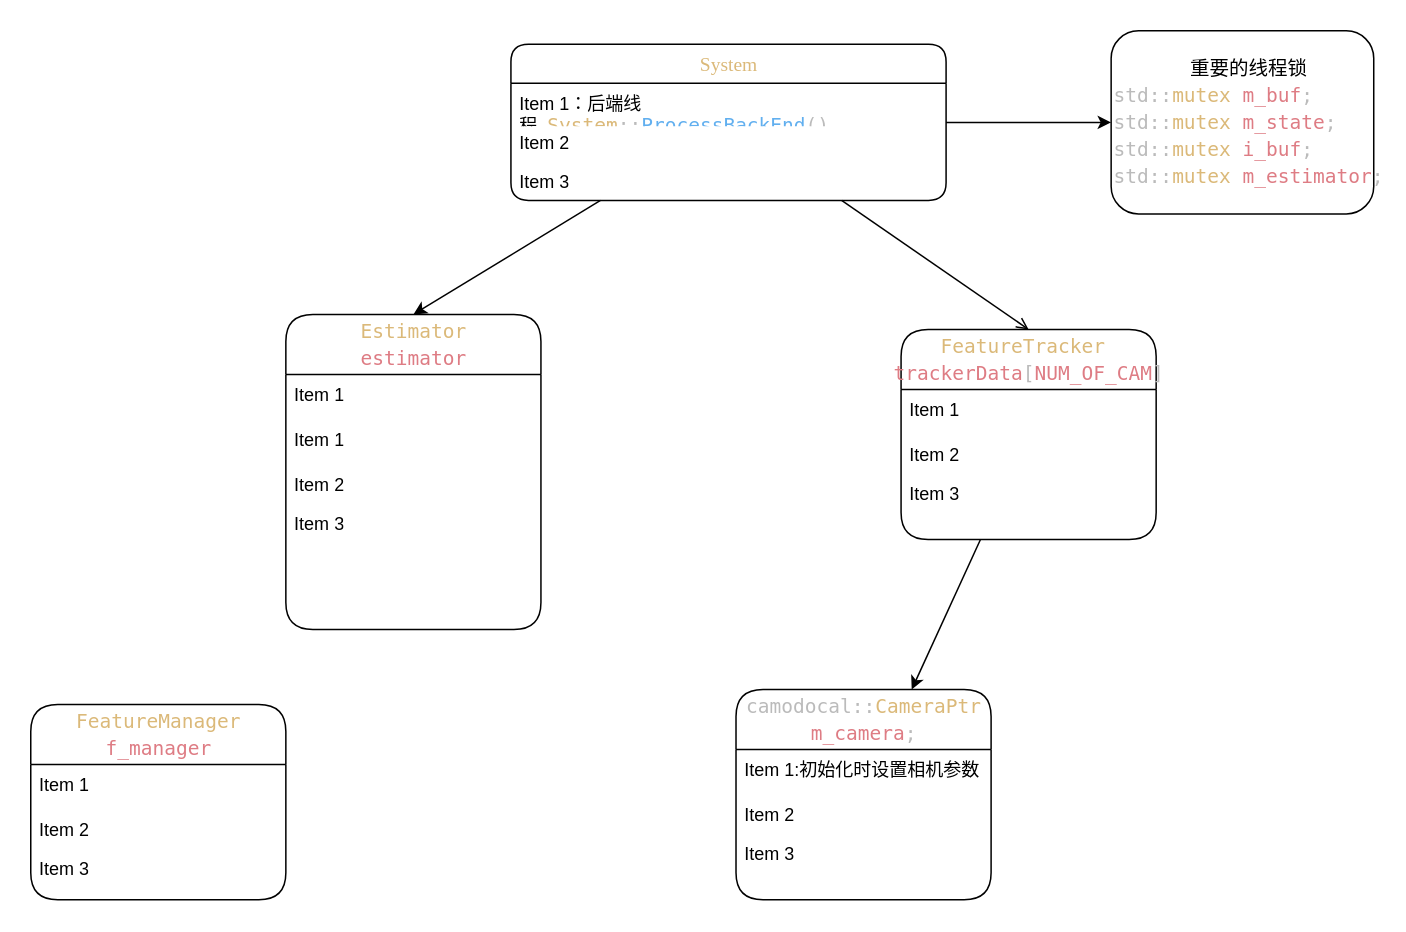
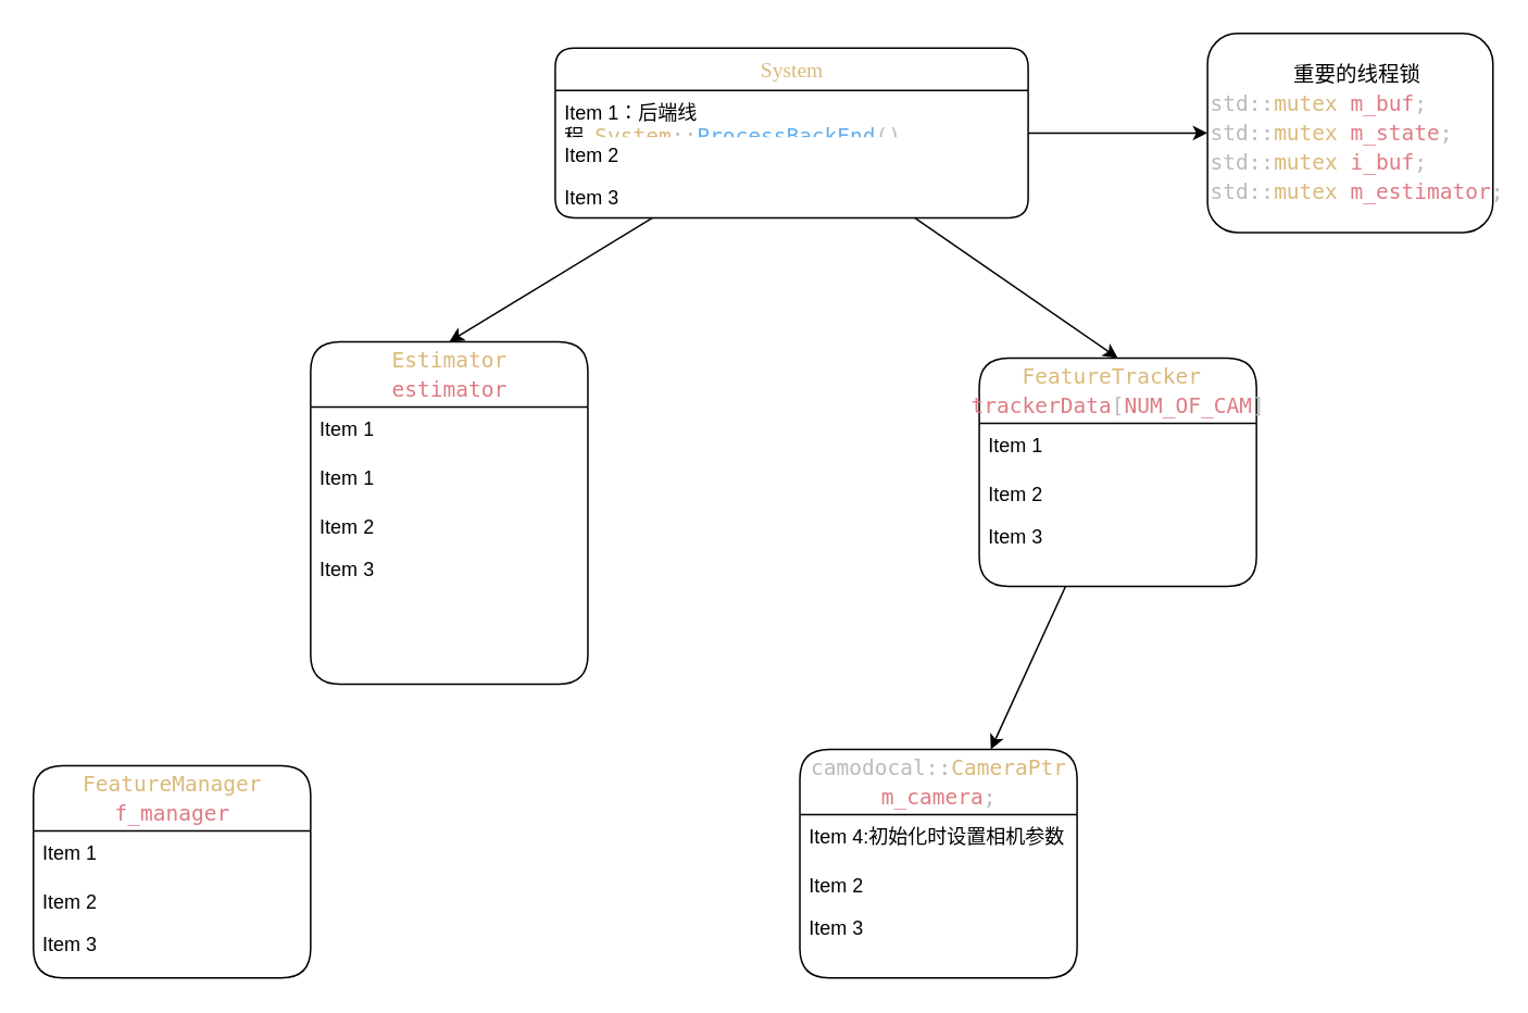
  <mxCell id="0" />
  <mxCell id="1" parent="0" />
- <mxCell id="2" value="" style="edgeStyle=none;rounded=1;html=1;entryX=0.5;entryY=0;entryDx=0;entryDy=0;endArrow=open;" parent="1" source="5" target="15" edge="1"><mxGeometry relative="1" as="geometry"><mxPoint x="460" y="223" as="targetPoint" /></mxGeometry></mxCell>
+ <mxCell id="2" value="" style="edgeStyle=none;rounded=1;html=1;entryX=0.5;entryY=0;entryDx=0;entryDy=0;" parent="1" source="5" target="15" edge="1"><mxGeometry relative="1" as="geometry"><mxPoint x="460" y="223" as="targetPoint" /></mxGeometry></mxCell>
  <mxCell id="3" value="" style="edgeStyle=none;rounded=1;html=1;entryX=0.5;entryY=0;entryDx=0;entryDy=0;" parent="1" source="5" target="9" edge="1"><mxGeometry relative="1" as="geometry" /></mxCell>
  <mxCell id="4" value="" style="edgeStyle=none;html=1;" edge="1" parent="1" source="5" target="27"><mxGeometry relative="1" as="geometry" /></mxCell>
  <mxCell id="5" value="&lt;span style=&quot;color: rgb(219, 185, 121); font-family: Verdana; font-size: 13px; white-space-collapse: preserve;&quot;&gt;System&lt;/span&gt;" style="swimlane;fontStyle=0;childLayout=stackLayout;horizontal=1;startSize=26;fillColor=none;horizontalStack=0;resizeParent=1;resizeParentMax=0;resizeLast=0;collapsible=1;marginBottom=0;html=1;rounded=1;" parent="1" vertex="1"><mxGeometry x="340" y="29" width="290" height="104" as="geometry" /></mxCell>
  <mxCell id="6" value="Item 1：后端线程&amp;nbsp;&amp;nbsp;&lt;span style=&quot;font-family: &amp;quot;Droid Sans Mono&amp;quot;, &amp;quot;YaHei Consolas Hybrid&amp;quot;, monospace, &amp;quot;Droid Sans Mono&amp;quot;, &amp;quot;monospace&amp;quot;, monospace; font-size: 13px; white-space: pre; color: rgb(219, 185, 121);&quot;&gt;System&lt;/span&gt;&lt;span style=&quot;color: rgb(187, 187, 187); font-family: &amp;quot;Droid Sans Mono&amp;quot;, &amp;quot;YaHei Consolas Hybrid&amp;quot;, monospace, &amp;quot;Droid Sans Mono&amp;quot;, &amp;quot;monospace&amp;quot;, monospace; font-size: 13px; white-space: pre;&quot;&gt;::&lt;/span&gt;&lt;span style=&quot;font-family: &amp;quot;Droid Sans Mono&amp;quot;, &amp;quot;YaHei Consolas Hybrid&amp;quot;, monospace, &amp;quot;Droid Sans Mono&amp;quot;, &amp;quot;monospace&amp;quot;, monospace; font-size: 13px; white-space: pre; color: rgb(97, 175, 239);&quot;&gt;ProcessBackEnd&lt;/span&gt;&lt;span style=&quot;color: rgb(187, 187, 187); font-family: &amp;quot;Droid Sans Mono&amp;quot;, &amp;quot;YaHei Consolas Hybrid&amp;quot;, monospace, &amp;quot;Droid Sans Mono&amp;quot;, &amp;quot;monospace&amp;quot;, monospace; font-size: 13px; white-space: pre;&quot;&gt;()&lt;/span&gt;" style="text;strokeColor=none;fillColor=none;align=left;verticalAlign=top;spacingLeft=4;spacingRight=4;overflow=hidden;rotatable=0;points=[[0,0.5],[1,0.5]];portConstraint=eastwest;whiteSpace=wrap;html=1;" parent="5" vertex="1"><mxGeometry y="26" width="290" height="26" as="geometry" /></mxCell>
  <mxCell id="7" value="Item 2" style="text;strokeColor=none;fillColor=none;align=left;verticalAlign=top;spacingLeft=4;spacingRight=4;overflow=hidden;rotatable=0;points=[[0,0.5],[1,0.5]];portConstraint=eastwest;whiteSpace=wrap;html=1;" parent="5" vertex="1"><mxGeometry y="52" width="290" height="26" as="geometry" /></mxCell>
  <mxCell id="8" value="Item 3" style="text;strokeColor=none;fillColor=none;align=left;verticalAlign=top;spacingLeft=4;spacingRight=4;overflow=hidden;rotatable=0;points=[[0,0.5],[1,0.5]];portConstraint=eastwest;whiteSpace=wrap;html=1;" parent="5" vertex="1"><mxGeometry y="78" width="290" height="26" as="geometry" /></mxCell>
  <mxCell id="9" value="&lt;div style=&quot;font-family: &amp;quot;Droid Sans Mono&amp;quot;, &amp;quot;YaHei Consolas Hybrid&amp;quot;, monospace, &amp;quot;Droid Sans Mono&amp;quot;, &amp;quot;monospace&amp;quot;, monospace; font-size: 13px; white-space-collapse: preserve; line-height: 18px; color: rgb(187, 187, 187);&quot;&gt;&lt;div style=&quot;line-height: 18px; color: rgb(187, 187, 187);&quot;&gt;&lt;span style=&quot;color: rgb(219, 185, 121);&quot;&gt;Estimator&lt;/span&gt;&lt;/div&gt;&lt;div style=&quot;line-height: 18px; color: rgb(187, 187, 187);&quot;&gt;&lt;span style=&quot;color: rgb(222, 124, 132);&quot;&gt;estimator&lt;/span&gt;&lt;/div&gt;&lt;/div&gt;" style="swimlane;fontStyle=0;childLayout=stackLayout;horizontal=1;startSize=40;fillColor=none;horizontalStack=0;resizeParent=1;resizeParentMax=0;resizeLast=0;collapsible=1;marginBottom=0;html=1;rounded=1;" parent="1" vertex="1"><mxGeometry x="190" y="209" width="170" height="210" as="geometry" /></mxCell>
  <mxCell id="10" value="Item 1" style="text;strokeColor=none;fillColor=none;align=left;verticalAlign=top;spacingLeft=4;spacingRight=4;overflow=hidden;rotatable=0;points=[[0,0.5],[1,0.5]];portConstraint=eastwest;whiteSpace=wrap;html=1;" parent="9" vertex="1"><mxGeometry y="40" width="170" height="30" as="geometry" /></mxCell>
  <mxCell id="11" value="Item 1" style="text;strokeColor=none;fillColor=none;align=left;verticalAlign=top;spacingLeft=4;spacingRight=4;overflow=hidden;rotatable=0;points=[[0,0.5],[1,0.5]];portConstraint=eastwest;whiteSpace=wrap;html=1;" parent="9" vertex="1"><mxGeometry y="70" width="170" height="30" as="geometry" /></mxCell>
  <mxCell id="12" value="Item 2" style="text;strokeColor=none;fillColor=none;align=left;verticalAlign=top;spacingLeft=4;spacingRight=4;overflow=hidden;rotatable=0;points=[[0,0.5],[1,0.5]];portConstraint=eastwest;whiteSpace=wrap;html=1;" parent="9" vertex="1"><mxGeometry y="100" width="170" height="26" as="geometry" /></mxCell>
  <mxCell id="13" value="Item 3" style="text;strokeColor=none;fillColor=none;align=left;verticalAlign=top;spacingLeft=4;spacingRight=4;overflow=hidden;rotatable=0;points=[[0,0.5],[1,0.5]];portConstraint=eastwest;whiteSpace=wrap;html=1;" parent="9" vertex="1"><mxGeometry y="126" width="170" height="84" as="geometry" /></mxCell>
  <mxCell id="14" value="" style="edgeStyle=none;rounded=1;html=1;" parent="1" source="15" target="19" edge="1"><mxGeometry relative="1" as="geometry" /></mxCell>
  <mxCell id="15" value="&lt;div style=&quot;font-family: &amp;quot;Droid Sans Mono&amp;quot;, &amp;quot;YaHei Consolas Hybrid&amp;quot;, monospace, &amp;quot;Droid Sans Mono&amp;quot;, &amp;quot;monospace&amp;quot;, monospace; font-size: 13px; white-space-collapse: preserve; line-height: 18px; color: rgb(187, 187, 187);&quot;&gt;&lt;div style=&quot;line-height: 18px; color: rgb(187, 187, 187);&quot;&gt;&lt;span style=&quot;background-color: transparent; color: rgb(219, 185, 121);&quot;&gt;FeatureTracker&lt;/span&gt;&lt;span style=&quot;background-color: transparent; color: rgb(187, 187, 187);&quot;&gt; &lt;/span&gt;&lt;/div&gt;&lt;div style=&quot;line-height: 18px; color: rgb(187, 187, 187);&quot;&gt;&lt;span style=&quot;color: rgb(222, 124, 132);&quot;&gt;trackerData&lt;/span&gt;&lt;span style=&quot;color: rgb(187, 187, 187);&quot;&gt;[&lt;/span&gt;&lt;span style=&quot;color: rgb(222, 124, 132);&quot;&gt;NUM_OF_CAM&lt;/span&gt;&lt;span style=&quot;color: rgb(187, 187, 187);&quot;&gt;]&lt;/span&gt;&lt;/div&gt;&lt;/div&gt;" style="swimlane;fontStyle=0;childLayout=stackLayout;horizontal=1;startSize=40;fillColor=none;horizontalStack=0;resizeParent=1;resizeParentMax=0;resizeLast=0;collapsible=1;marginBottom=0;html=1;rounded=1;" parent="1" vertex="1"><mxGeometry x="600" y="219" width="170" height="140" as="geometry" /></mxCell>
  <mxCell id="16" value="Item 1" style="text;strokeColor=none;fillColor=none;align=left;verticalAlign=top;spacingLeft=4;spacingRight=4;overflow=hidden;rotatable=0;points=[[0,0.5],[1,0.5]];portConstraint=eastwest;whiteSpace=wrap;html=1;" parent="15" vertex="1"><mxGeometry y="40" width="170" height="30" as="geometry" /></mxCell>
  <mxCell id="17" value="Item 2" style="text;strokeColor=none;fillColor=none;align=left;verticalAlign=top;spacingLeft=4;spacingRight=4;overflow=hidden;rotatable=0;points=[[0,0.5],[1,0.5]];portConstraint=eastwest;whiteSpace=wrap;html=1;" parent="15" vertex="1"><mxGeometry y="70" width="170" height="26" as="geometry" /></mxCell>
  <mxCell id="18" value="Item 3" style="text;strokeColor=none;fillColor=none;align=left;verticalAlign=top;spacingLeft=4;spacingRight=4;overflow=hidden;rotatable=0;points=[[0,0.5],[1,0.5]];portConstraint=eastwest;whiteSpace=wrap;html=1;" parent="15" vertex="1"><mxGeometry y="96" width="170" height="44" as="geometry" /></mxCell>
  <mxCell id="19" value="&lt;div style=&quot;font-family: &amp;quot;Droid Sans Mono&amp;quot;, &amp;quot;YaHei Consolas Hybrid&amp;quot;, monospace, &amp;quot;Droid Sans Mono&amp;quot;, &amp;quot;monospace&amp;quot;, monospace; font-size: 13px; white-space-collapse: preserve; line-height: 18px; color: rgb(187, 187, 187);&quot;&gt;&lt;div style=&quot;line-height: 18px; color: rgb(187, 187, 187);&quot;&gt;&lt;div style=&quot;line-height: 18px; color: rgb(187, 187, 187);&quot;&gt;&lt;span style=&quot;color: rgb(187, 187, 187);&quot;&gt;camodocal::&lt;/span&gt;&lt;span style=&quot;color: rgb(219, 185, 121);&quot;&gt;CameraPtr&lt;/span&gt;&lt;/div&gt;&lt;div style=&quot;line-height: 18px; color: rgb(187, 187, 187);&quot;&gt;&lt;span style=&quot;color: rgb(222, 124, 132);&quot;&gt;m_camera&lt;/span&gt;&lt;span style=&quot;color: rgb(187, 187, 187);&quot;&gt;;&lt;/span&gt;&lt;/div&gt;&lt;/div&gt;&lt;/div&gt;" style="swimlane;fontStyle=0;childLayout=stackLayout;horizontal=1;startSize=40;fillColor=none;horizontalStack=0;resizeParent=1;resizeParentMax=0;resizeLast=0;collapsible=1;marginBottom=0;html=1;rounded=1;" parent="1" vertex="1"><mxGeometry x="490" y="459" width="170" height="140" as="geometry" /></mxCell>
- <mxCell id="20" value="Item 1:初始化时设置相机参数" style="text;strokeColor=none;fillColor=none;align=left;verticalAlign=top;spacingLeft=4;spacingRight=4;overflow=hidden;rotatable=0;points=[[0,0.5],[1,0.5]];portConstraint=eastwest;whiteSpace=wrap;html=1;" parent="19" vertex="1"><mxGeometry y="40" width="170" height="30" as="geometry" /></mxCell>
+ <mxCell id="20" value="Item 4:初始化时设置相机参数" style="text;strokeColor=none;fillColor=none;align=left;verticalAlign=top;spacingLeft=4;spacingRight=4;overflow=hidden;rotatable=0;points=[[0,0.5],[1,0.5]];portConstraint=eastwest;whiteSpace=wrap;html=1;" parent="19" vertex="1"><mxGeometry y="40" width="170" height="30" as="geometry" /></mxCell>
  <mxCell id="21" value="Item 2" style="text;strokeColor=none;fillColor=none;align=left;verticalAlign=top;spacingLeft=4;spacingRight=4;overflow=hidden;rotatable=0;points=[[0,0.5],[1,0.5]];portConstraint=eastwest;whiteSpace=wrap;html=1;" parent="19" vertex="1"><mxGeometry y="70" width="170" height="26" as="geometry" /></mxCell>
  <mxCell id="22" value="Item 3" style="text;strokeColor=none;fillColor=none;align=left;verticalAlign=top;spacingLeft=4;spacingRight=4;overflow=hidden;rotatable=0;points=[[0,0.5],[1,0.5]];portConstraint=eastwest;whiteSpace=wrap;html=1;" parent="19" vertex="1"><mxGeometry y="96" width="170" height="44" as="geometry" /></mxCell>
  <mxCell id="23" value="&lt;div style=&quot;font-family: &amp;quot;Droid Sans Mono&amp;quot;, &amp;quot;YaHei Consolas Hybrid&amp;quot;, monospace, &amp;quot;Droid Sans Mono&amp;quot;, &amp;quot;monospace&amp;quot;, monospace; font-size: 13px; white-space-collapse: preserve; line-height: 18px; color: rgb(187, 187, 187);&quot;&gt;&lt;div style=&quot;line-height: 18px; color: rgb(187, 187, 187);&quot;&gt;&lt;div style=&quot;color: rgb(187, 187, 187); line-height: 18px;&quot;&gt;&lt;span&gt;&lt;span style=&quot;color: rgb(219, 185, 121);&quot;&gt;FeatureManager&lt;/span&gt;&lt;/span&gt;&lt;/div&gt;&lt;div style=&quot;color: rgb(187, 187, 187); line-height: 18px;&quot;&gt;&lt;span&gt;&lt;span style=&quot;color: rgb(222, 124, 132);&quot;&gt;f_manager&lt;/span&gt;&lt;/span&gt;&lt;/div&gt;&lt;/div&gt;&lt;/div&gt;" style="swimlane;fontStyle=0;childLayout=stackLayout;horizontal=1;startSize=40;fillColor=none;horizontalStack=0;resizeParent=1;resizeParentMax=0;resizeLast=0;collapsible=1;marginBottom=0;html=1;rounded=1;" vertex="1" parent="1"><mxGeometry x="20" y="469" width="170" height="130" as="geometry" /></mxCell>
  <mxCell id="24" value="Item 1" style="text;strokeColor=none;fillColor=none;align=left;verticalAlign=top;spacingLeft=4;spacingRight=4;overflow=hidden;rotatable=0;points=[[0,0.5],[1,0.5]];portConstraint=eastwest;whiteSpace=wrap;html=1;" vertex="1" parent="23"><mxGeometry y="40" width="170" height="30" as="geometry" /></mxCell>
  <mxCell id="25" value="Item 2" style="text;strokeColor=none;fillColor=none;align=left;verticalAlign=top;spacingLeft=4;spacingRight=4;overflow=hidden;rotatable=0;points=[[0,0.5],[1,0.5]];portConstraint=eastwest;whiteSpace=wrap;html=1;" vertex="1" parent="23"><mxGeometry y="70" width="170" height="26" as="geometry" /></mxCell>
  <mxCell id="26" value="Item 3" style="text;strokeColor=none;fillColor=none;align=left;verticalAlign=top;spacingLeft=4;spacingRight=4;overflow=hidden;rotatable=0;points=[[0,0.5],[1,0.5]];portConstraint=eastwest;whiteSpace=wrap;html=1;" vertex="1" parent="23"><mxGeometry y="96" width="170" height="34" as="geometry" /></mxCell>
  <mxCell id="27" value="&lt;div style=&quot;font-family: &amp;quot;Droid Sans Mono&amp;quot;, &amp;quot;YaHei Consolas Hybrid&amp;quot;, monospace, &amp;quot;Droid Sans Mono&amp;quot;, &amp;quot;monospace&amp;quot;, monospace; font-size: 13px; line-height: 18px; white-space: pre;&quot;&gt;&lt;div style=&quot;text-align: center;&quot;&gt;&lt;span style=&quot;color: rgb(187, 187, 187);&quot;&gt;&lt;font style=&quot;color: rgb(0, 0, 0);&quot;&gt;重要的线程锁&lt;/font&gt;&lt;/span&gt;&lt;/div&gt;&lt;div style=&quot;color: light-dark(rgb(187, 187, 187), rgb(76, 76, 76));&quot;&gt;&lt;span&gt;&lt;span style=&quot;color: rgb(187, 187, 187);&quot;&gt;std::&lt;/span&gt;&lt;span style=&quot;color: rgb(219, 185, 121);&quot;&gt;mutex&lt;/span&gt;&lt;span style=&quot;color: rgb(187, 187, 187);&quot;&gt; &lt;/span&gt;&lt;span style=&quot;color: rgb(222, 124, 132);&quot;&gt;m_buf&lt;/span&gt;&lt;span style=&quot;color: rgb(187, 187, 187);&quot;&gt;;&lt;/span&gt;&lt;/span&gt;&lt;/div&gt;&lt;div style=&quot;color: light-dark(rgb(187, 187, 187), rgb(76, 76, 76));&quot;&gt;&lt;span&gt;&lt;span style=&quot;color: rgb(187, 187, 187);&quot;&gt;std::&lt;/span&gt;&lt;span style=&quot;color: rgb(219, 185, 121);&quot;&gt;mutex&lt;/span&gt;&lt;span style=&quot;color: rgb(187, 187, 187);&quot;&gt; &lt;/span&gt;&lt;span style=&quot;color: rgb(222, 124, 132);&quot;&gt;m_state&lt;/span&gt;&lt;span style=&quot;color: rgb(187, 187, 187);&quot;&gt;;&lt;/span&gt;&lt;/span&gt;&lt;/div&gt;&lt;div style=&quot;color: light-dark(rgb(187, 187, 187), rgb(76, 76, 76));&quot;&gt;&lt;span&gt;&lt;span style=&quot;color: rgb(187, 187, 187);&quot;&gt;std::&lt;/span&gt;&lt;span style=&quot;color: rgb(219, 185, 121);&quot;&gt;mutex&lt;/span&gt;&lt;span style=&quot;color: rgb(187, 187, 187);&quot;&gt; &lt;/span&gt;&lt;span style=&quot;color: rgb(222, 124, 132);&quot;&gt;i_buf&lt;/span&gt;&lt;span style=&quot;color: rgb(187, 187, 187);&quot;&gt;;&lt;/span&gt;&lt;/span&gt;&lt;/div&gt;&lt;div style=&quot;color: light-dark(rgb(187, 187, 187), rgb(76, 76, 76));&quot;&gt;&lt;span&gt;&lt;span style=&quot;color: rgb(187, 187, 187);&quot;&gt;std::&lt;/span&gt;&lt;span style=&quot;color: rgb(219, 185, 121);&quot;&gt;mutex&lt;/span&gt;&lt;span style=&quot;color: rgb(187, 187, 187);&quot;&gt; &lt;/span&gt;&lt;span style=&quot;color: rgb(222, 124, 132);&quot;&gt;m_estimator&lt;/span&gt;&lt;span style=&quot;color: rgb(187, 187, 187);&quot;&gt;;&lt;/span&gt;&lt;/span&gt;&lt;/div&gt;&lt;/div&gt;" style="whiteSpace=wrap;html=1;fillColor=none;fontStyle=0;startSize=26;rounded=1;align=left;" vertex="1" parent="1"><mxGeometry x="740" y="20" width="175" height="122" as="geometry" /></mxCell>
